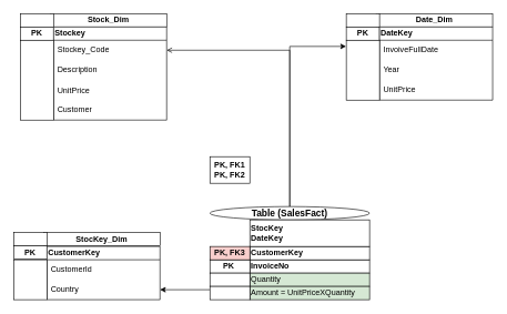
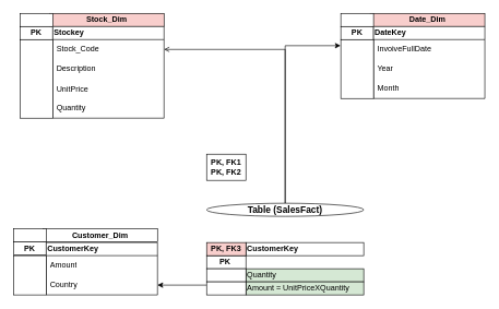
  <mxCell id="0" />
  <mxCell id="1" parent="0" />
- <mxCell id="2" value="&lt;b&gt;InvoiceNo&lt;/b&gt;" style="rounded=0;whiteSpace=wrap;html=1;align=left;" parent="1" vertex="1"><mxGeometry x="375" y="390" width="180" height="20" as="geometry" /></mxCell>
  <mxCell id="3" value="Quantity" style="rounded=0;whiteSpace=wrap;html=1;align=left;fillColor=#d5e8d4;" parent="1" vertex="1"><mxGeometry x="375" y="410" width="180" height="20" as="geometry" /></mxCell>
  <mxCell id="4" value="Amount = UnitPriceXQuantity" style="rounded=0;whiteSpace=wrap;html=1;align=left;fillColor=#d5e8d4;" parent="1" vertex="1"><mxGeometry x="375" y="430" width="180" height="20" as="geometry" /></mxCell>
- <mxCell id="5" value="&lt;b&gt;Stock_Dim&lt;/b&gt;" style="rounded=0;whiteSpace=wrap;html=1;" parent="1" vertex="1"><mxGeometry x="75" y="20" width="175" height="20" as="geometry" /></mxCell>
+ <mxCell id="5" value="&lt;b&gt;Stock_Dim&lt;/b&gt;" style="rounded=0;whiteSpace=wrap;html=1;fillColor=#f8cecc;" parent="1" vertex="1"><mxGeometry x="75" y="20" width="175" height="20" as="geometry" /></mxCell>
  <mxCell id="6" value="" style="rounded=0;whiteSpace=wrap;html=1;" parent="1" vertex="1"><mxGeometry x="30" y="20" width="50" height="20" as="geometry" /></mxCell>
  <mxCell id="7" value="&lt;b&gt;PK&lt;/b&gt;" style="rounded=0;whiteSpace=wrap;html=1;" parent="1" vertex="1"><mxGeometry x="30" y="40" width="50" height="20" as="geometry" /></mxCell>
  <mxCell id="8" value="&lt;b&gt;Stockey&lt;/b&gt;" style="swimlane;fontStyle=0;childLayout=stackLayout;horizontal=1;startSize=20;horizontalStack=0;resizeParent=1;resizeParentMax=0;resizeLast=0;collapsible=1;marginBottom=0;whiteSpace=wrap;html=1;align=left;" parent="1" vertex="1"><mxGeometry x="80" y="40" width="170" height="140" as="geometry" /></mxCell>
- <mxCell id="9" value="Stockey_Code" style="text;strokeColor=none;fillColor=none;align=left;verticalAlign=middle;spacingLeft=4;spacingRight=4;overflow=hidden;points=[[0,0.5],[1,0.5]];portConstraint=eastwest;rotatable=0;whiteSpace=wrap;html=1;" parent="8" vertex="1"><mxGeometry y="20" width="170" height="30" as="geometry" /></mxCell>
+ <mxCell id="9" value="Stock_Code" style="text;strokeColor=none;fillColor=none;align=left;verticalAlign=middle;spacingLeft=4;spacingRight=4;overflow=hidden;points=[[0,0.5],[1,0.5]];portConstraint=eastwest;rotatable=0;whiteSpace=wrap;html=1;" parent="8" vertex="1"><mxGeometry y="20" width="170" height="30" as="geometry" /></mxCell>
  <mxCell id="10" value="Description" style="text;strokeColor=none;fillColor=none;align=left;verticalAlign=middle;spacingLeft=4;spacingRight=4;overflow=hidden;points=[[0,0.5],[1,0.5]];portConstraint=eastwest;rotatable=0;whiteSpace=wrap;html=1;" parent="8" vertex="1"><mxGeometry y="50" width="170" height="30" as="geometry" /></mxCell>
- <mxCell id="11" value="UnitPrice&lt;div&gt;&lt;br&gt;&lt;div&gt;Customer&lt;/div&gt;&lt;/div&gt;" style="text;strokeColor=none;fillColor=none;align=left;verticalAlign=middle;spacingLeft=4;spacingRight=4;overflow=hidden;points=[[0,0.5],[1,0.5]];portConstraint=eastwest;rotatable=0;whiteSpace=wrap;html=1;" parent="8" vertex="1"><mxGeometry y="80" width="170" height="60" as="geometry" /></mxCell>
+ <mxCell id="11" value="UnitPrice&lt;div&gt;&lt;br&gt;&lt;div&gt;Quantity&lt;/div&gt;&lt;/div&gt;" style="text;strokeColor=none;fillColor=none;align=left;verticalAlign=middle;spacingLeft=4;spacingRight=4;overflow=hidden;points=[[0,0.5],[1,0.5]];portConstraint=eastwest;rotatable=0;whiteSpace=wrap;html=1;" parent="8" vertex="1"><mxGeometry y="80" width="170" height="60" as="geometry" /></mxCell>
  <mxCell id="12" style="edgeStyle=orthogonalEdgeStyle;rounded=0;orthogonalLoop=1;jettySize=auto;html=1;exitX=0.5;exitY=1;exitDx=0;exitDy=0;" parent="1" source="7" target="7" edge="1"><mxGeometry relative="1" as="geometry" /></mxCell>
  <mxCell id="13" value="" style="rounded=0;whiteSpace=wrap;html=1;" parent="1" vertex="1"><mxGeometry x="30" y="60" width="50" height="120" as="geometry" /></mxCell>
- <mxCell id="14" value="&lt;b&gt;StocKey_Dim&lt;/b&gt;" style="rounded=0;whiteSpace=wrap;html=1;" parent="1" vertex="1"><mxGeometry x="65" y="349" width="175" height="20" as="geometry" /></mxCell>
+ <mxCell id="14" value="&lt;b&gt;Customer_Dim&lt;/b&gt;" style="rounded=0;whiteSpace=wrap;html=1;" parent="1" vertex="1"><mxGeometry x="65" y="349" width="175" height="20" as="geometry" /></mxCell>
  <mxCell id="15" value="" style="rounded=0;whiteSpace=wrap;html=1;" parent="1" vertex="1"><mxGeometry x="20" y="349" width="50" height="20" as="geometry" /></mxCell>
  <mxCell id="16" value="&lt;b&gt;PK&lt;/b&gt;" style="rounded=0;whiteSpace=wrap;html=1;" parent="1" vertex="1"><mxGeometry x="20" y="369" width="50" height="20" as="geometry" /></mxCell>
  <mxCell id="17" value="&lt;b&gt;CustomerKey&lt;/b&gt;" style="swimlane;fontStyle=0;childLayout=stackLayout;horizontal=1;startSize=20;horizontalStack=0;resizeParent=1;resizeParentMax=0;resizeLast=0;collapsible=1;marginBottom=0;whiteSpace=wrap;html=1;align=left;" parent="1" vertex="1"><mxGeometry x="70" y="370" width="170" height="80" as="geometry" /></mxCell>
- <mxCell id="18" value="CustomerId" style="text;strokeColor=none;fillColor=none;align=left;verticalAlign=middle;spacingLeft=4;spacingRight=4;overflow=hidden;points=[[0,0.5],[1,0.5]];portConstraint=eastwest;rotatable=0;whiteSpace=wrap;html=1;" parent="17" vertex="1"><mxGeometry y="20" width="170" height="30" as="geometry" /></mxCell>
+ <mxCell id="18" value="Amount" style="text;strokeColor=none;fillColor=none;align=left;verticalAlign=middle;spacingLeft=4;spacingRight=4;overflow=hidden;points=[[0,0.5],[1,0.5]];portConstraint=eastwest;rotatable=0;whiteSpace=wrap;html=1;" parent="17" vertex="1"><mxGeometry y="20" width="170" height="30" as="geometry" /></mxCell>
  <mxCell id="19" value="Country" style="text;strokeColor=none;fillColor=none;align=left;verticalAlign=middle;spacingLeft=4;spacingRight=4;overflow=hidden;points=[[0,0.5],[1,0.5]];portConstraint=eastwest;rotatable=0;whiteSpace=wrap;html=1;" parent="17" vertex="1"><mxGeometry y="50" width="170" height="30" as="geometry" /></mxCell>
  <mxCell id="20" style="edgeStyle=orthogonalEdgeStyle;rounded=0;orthogonalLoop=1;jettySize=auto;html=1;exitX=0.5;exitY=1;exitDx=0;exitDy=0;" parent="1" source="16" target="16" edge="1"><mxGeometry relative="1" as="geometry" /></mxCell>
  <mxCell id="21" value="" style="rounded=0;whiteSpace=wrap;html=1;" parent="1" vertex="1"><mxGeometry x="20" y="390" width="50" height="60" as="geometry" /></mxCell>
- <mxCell id="22" value="&lt;b&gt;Date_Dim&lt;/b&gt;" style="rounded=0;whiteSpace=wrap;html=1;" parent="1" vertex="1"><mxGeometry x="565" y="20" width="175" height="20" as="geometry" /></mxCell>
+ <mxCell id="22" value="&lt;b&gt;Date_Dim&lt;/b&gt;" style="rounded=0;whiteSpace=wrap;html=1;fillColor=#f8cecc;" parent="1" vertex="1"><mxGeometry x="565" y="20" width="175" height="20" as="geometry" /></mxCell>
  <mxCell id="23" value="" style="rounded=0;whiteSpace=wrap;html=1;" parent="1" vertex="1"><mxGeometry x="520" y="20" width="50" height="20" as="geometry" /></mxCell>
  <mxCell id="24" value="&lt;b&gt;PK&lt;/b&gt;" style="rounded=0;whiteSpace=wrap;html=1;" parent="1" vertex="1"><mxGeometry x="520" y="40" width="50" height="20" as="geometry" /></mxCell>
  <mxCell id="25" value="&lt;b&gt;DateKey&lt;/b&gt;" style="swimlane;fontStyle=0;childLayout=stackLayout;horizontal=1;startSize=20;horizontalStack=0;resizeParent=1;resizeParentMax=0;resizeLast=0;collapsible=1;marginBottom=0;whiteSpace=wrap;html=1;align=left;" parent="1" vertex="1"><mxGeometry x="570" y="40" width="170" height="110" as="geometry" /></mxCell>
  <mxCell id="26" value="InvoiveFullDate" style="text;strokeColor=none;fillColor=none;align=left;verticalAlign=middle;spacingLeft=4;spacingRight=4;overflow=hidden;points=[[0,0.5],[1,0.5]];portConstraint=eastwest;rotatable=0;whiteSpace=wrap;html=1;" parent="25" vertex="1"><mxGeometry y="20" width="170" height="30" as="geometry" /></mxCell>
  <mxCell id="27" value="Year" style="text;strokeColor=none;fillColor=none;align=left;verticalAlign=middle;spacingLeft=4;spacingRight=4;overflow=hidden;points=[[0,0.5],[1,0.5]];portConstraint=eastwest;rotatable=0;whiteSpace=wrap;html=1;" parent="25" vertex="1"><mxGeometry y="50" width="170" height="30" as="geometry" /></mxCell>
- <mxCell id="28" value="UnitPrice" style="text;strokeColor=none;fillColor=none;align=left;verticalAlign=middle;spacingLeft=4;spacingRight=4;overflow=hidden;points=[[0,0.5],[1,0.5]];portConstraint=eastwest;rotatable=0;whiteSpace=wrap;html=1;" parent="25" vertex="1"><mxGeometry y="80" width="170" height="30" as="geometry" /></mxCell>
+ <mxCell id="28" value="Month" style="text;strokeColor=none;fillColor=none;align=left;verticalAlign=middle;spacingLeft=4;spacingRight=4;overflow=hidden;points=[[0,0.5],[1,0.5]];portConstraint=eastwest;rotatable=0;whiteSpace=wrap;html=1;" parent="25" vertex="1"><mxGeometry y="80" width="170" height="30" as="geometry" /></mxCell>
  <mxCell id="29" style="edgeStyle=orthogonalEdgeStyle;rounded=0;orthogonalLoop=1;jettySize=auto;html=1;exitX=0.5;exitY=1;exitDx=0;exitDy=0;" parent="1" source="24" target="24" edge="1"><mxGeometry relative="1" as="geometry" /></mxCell>
  <mxCell id="30" value="" style="rounded=0;whiteSpace=wrap;html=1;" parent="1" vertex="1"><mxGeometry x="520" y="60" width="50" height="90" as="geometry" /></mxCell>
  <mxCell id="31" value="&lt;b&gt;PK&amp;nbsp;&lt;/b&gt;" style="rounded=0;whiteSpace=wrap;html=1;" parent="1" vertex="1"><mxGeometry x="315" y="390" width="60" height="20" as="geometry" /></mxCell>
  <mxCell id="32" value="" style="rounded=0;whiteSpace=wrap;html=1;" parent="1" vertex="1"><mxGeometry x="315" y="410" width="60" height="20" as="geometry" /></mxCell>
  <mxCell id="33" style="edgeStyle=orthogonalEdgeStyle;rounded=0;orthogonalLoop=1;jettySize=auto;html=1;exitX=0;exitY=0.25;exitDx=0;exitDy=0;entryX=1;entryY=0.5;entryDx=0;entryDy=0;" parent="1" source="34" target="19" edge="1"><mxGeometry relative="1" as="geometry" /></mxCell>
  <mxCell id="34" value="" style="rounded=0;whiteSpace=wrap;html=1;" parent="1" vertex="1"><mxGeometry x="315" y="430" width="60" height="20" as="geometry" /></mxCell>
  <mxCell id="35" style="edgeStyle=orthogonalEdgeStyle;rounded=0;orthogonalLoop=1;jettySize=auto;html=1;exitX=0.5;exitY=0;exitDx=0;exitDy=0;entryX=1;entryY=0.5;entryDx=0;entryDy=0;endArrow=open;" parent="1" source="36" target="9" edge="1"><mxGeometry relative="1" as="geometry"><Array as="points"><mxPoint x="435" y="75" /></Array></mxGeometry></mxCell>
  <mxCell id="36" value="&lt;b&gt;&lt;font style=&quot;font-size: 14px;&quot;&gt;Table (SalesFact)&lt;/font&gt;&lt;/b&gt;" style="ellipse;whiteSpace=wrap;html=1;" parent="1" vertex="1"><mxGeometry x="315" y="310" width="240" height="20" as="geometry" /></mxCell>
  <mxCell id="37" value="&lt;b&gt;CustomerKey&lt;/b&gt;" style="rounded=0;whiteSpace=wrap;html=1;align=left;" parent="1" vertex="1"><mxGeometry x="375" y="370" width="180" height="20" as="geometry" /></mxCell>
  <mxCell id="38" value="&lt;b&gt;PK, FK1&lt;/b&gt;&lt;div&gt;&lt;b&gt;PK, FK2&lt;/b&gt;&lt;/div&gt;" style="rounded=0;whiteSpace=wrap;html=1;" parent="1" vertex="1"><mxGeometry x="315" y="235" width="60" height="40" as="geometry" /></mxCell>
- <mxCell id="39" value="&lt;b&gt;StocKey&lt;/b&gt;&lt;div&gt;&lt;b&gt;DateKey&lt;/b&gt;&lt;/div&gt;" style="rounded=0;whiteSpace=wrap;html=1;align=left;" parent="1" vertex="1"><mxGeometry x="375" y="330" width="180" height="40" as="geometry" /></mxCell>
  <mxCell id="40" value="&lt;b&gt;PK, FK3&lt;/b&gt;" style="rounded=0;whiteSpace=wrap;html=1;fillColor=#f8cecc;" parent="1" vertex="1"><mxGeometry x="315" y="370" width="60" height="20" as="geometry" /></mxCell>
  <mxCell id="41" style="edgeStyle=orthogonalEdgeStyle;rounded=0;orthogonalLoop=1;jettySize=auto;html=1;exitX=0.5;exitY=0;exitDx=0;exitDy=0;entryX=-0.008;entryY=0.103;entryDx=0;entryDy=0;entryPerimeter=0;" parent="1" source="36" target="30" edge="1"><mxGeometry relative="1" as="geometry" /></mxCell>
